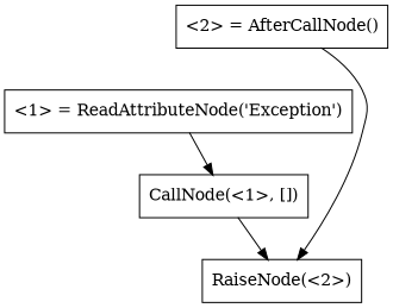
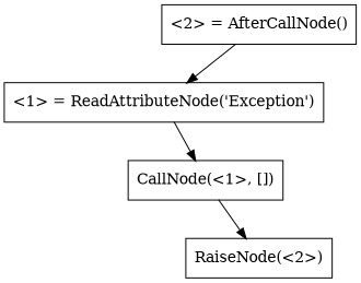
  digraph {
    node [shape=record]
    edge [style=solid]
    n1 [label="&lt;1&gt; = ReadAttributeNode('Exception')"]
    n2 [label="CallNode(&lt;1&gt;, [])"]
    n3 [label="RaiseNode(&lt;2&gt;)"]
    n4 [label="&lt;2&gt; = AfterCallNode()"]
    n1 -> n2
    n2 -> n3
-   n4 -> n3
+   n4 -> n1
  }
